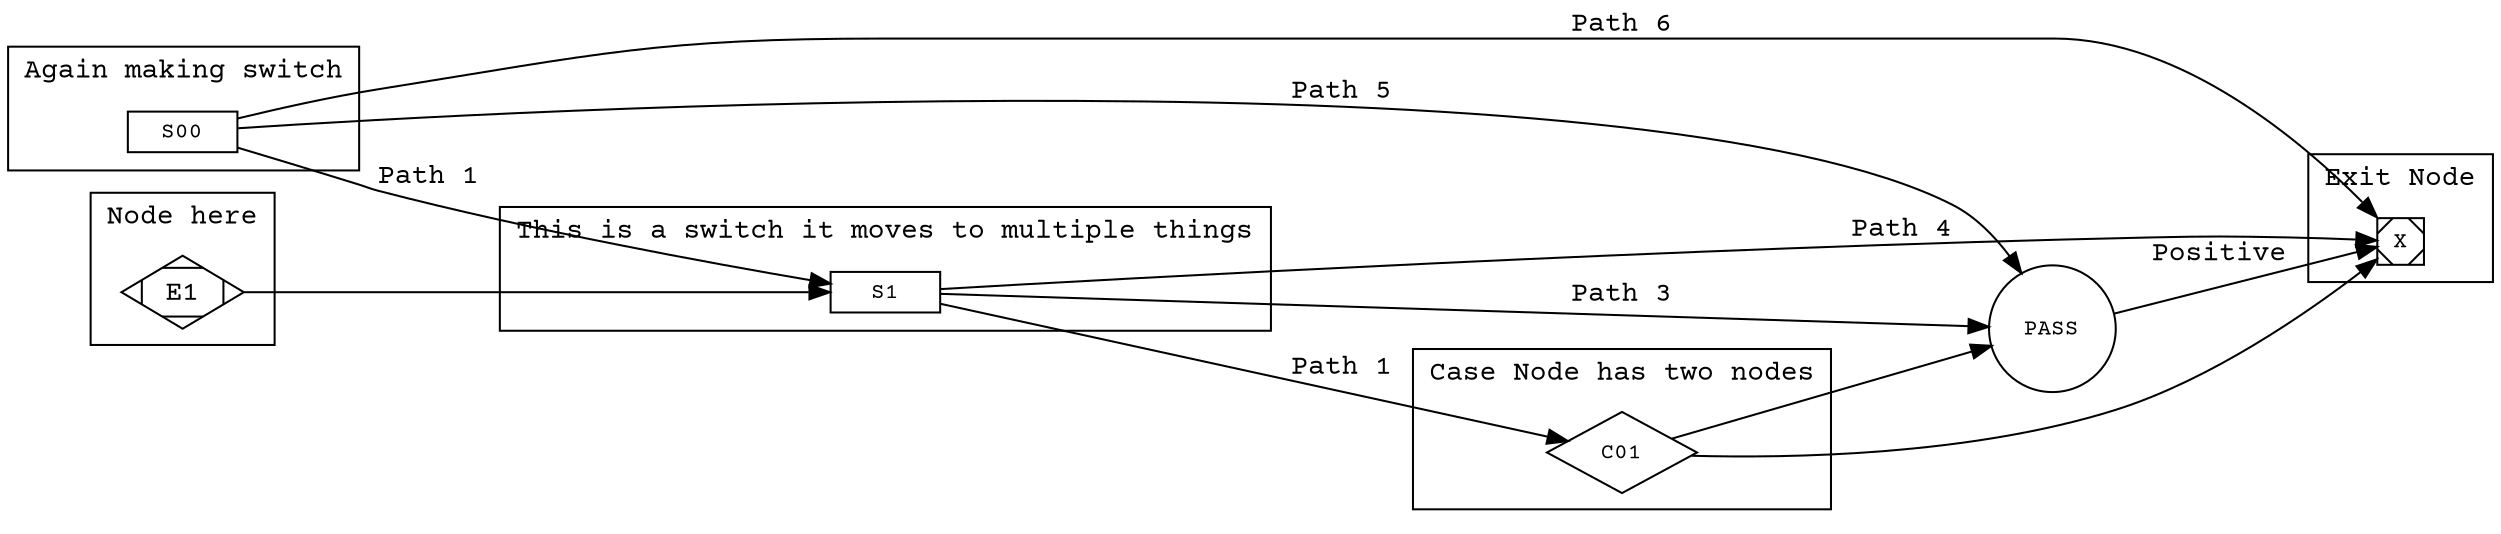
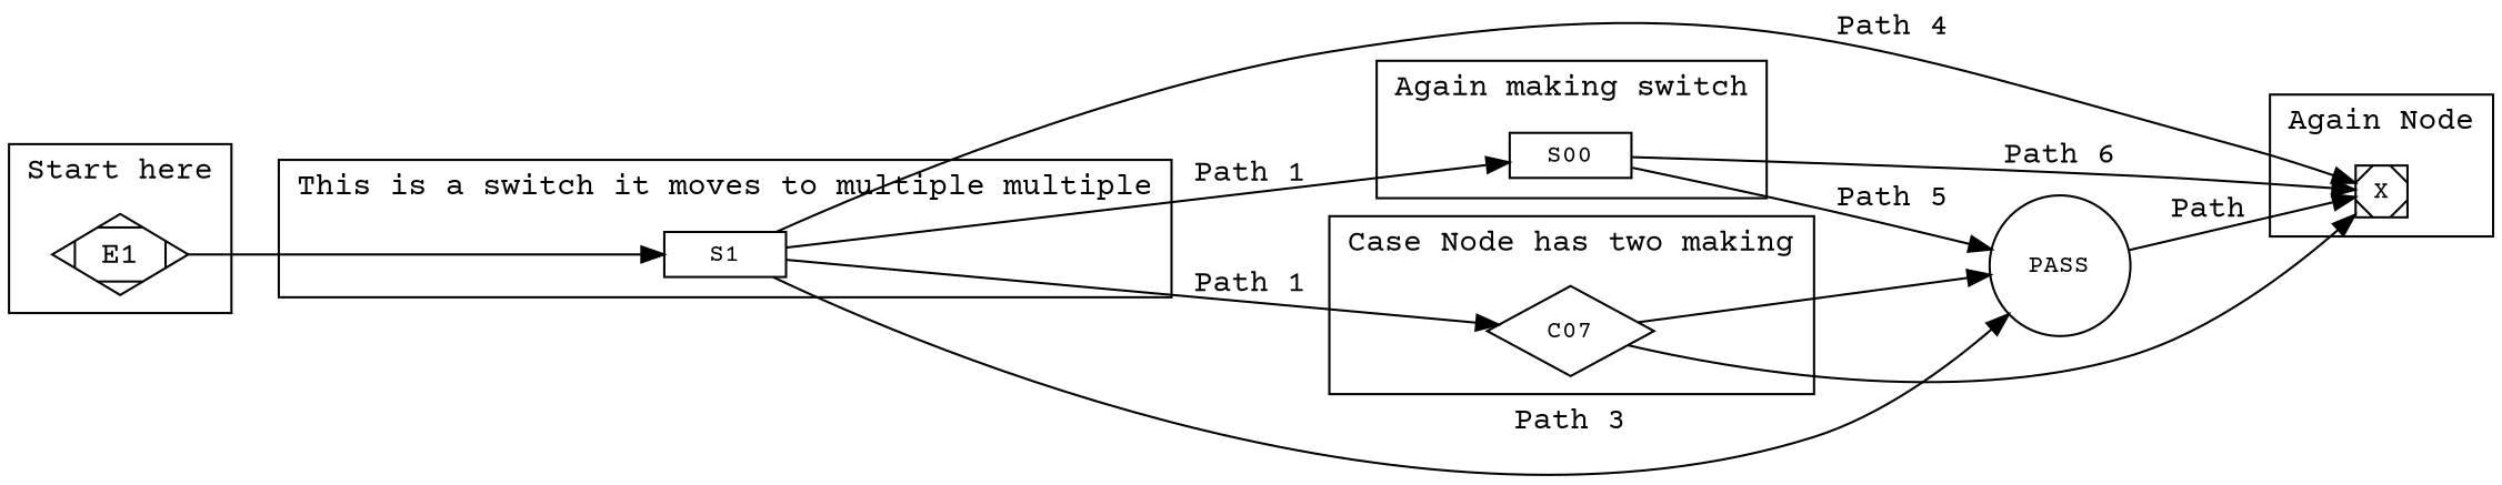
  digraph {
    fontname="Courier Prime"
    rankdir=LR
    node [fontname="Courier Prime" shape=record fontsize=11]
    edge [fontname="Courier Prime"]
    E1 [shape=Mdiamond fontsize=""]
    S1 [height=.08]
    S00 [height=.08]
-   C01 [height=.08 shape=diamond]
+   C01 [height=.08 shape=diamond label=C07]
    X [height=.08 shape=Msquare]
    PASS [height=.08 shape=circle]
    subgraph cluster_1 {
-     label="Node here"
+     label="Start here"
      E1
    }
    subgraph cluster_2 {
-     label="This is a switch it moves to multiple things"
+     label="This is a switch it moves to multiple multiple"
      S1
    }
    subgraph cluster_3 {
      label="Again making switch"
      S00
    }
    subgraph cluster_4 {
-     label="Case Node has two nodes"
+     label="Case Node has two making"
      C01
    }
    subgraph cluster_5 {
-     label="Exit Node"
+     label="Again Node"
      X
    }
    E1 -> S1
-   S00 -> S1 [label="Path 1"]
+   S1 -> S00 [label="Path 1"]
    S1 -> C01 [label="Path 1"]
    S1 -> X [label="Path 4"]
    S1 -> PASS [label="Path 3"]
    S00 -> X [label="Path 6"]
    S00 -> PASS [label="Path 5"]
    C01 -> X
    C01 -> PASS
-   PASS -> X [label=Positive]
+   PASS -> X [label=Path]
  }
